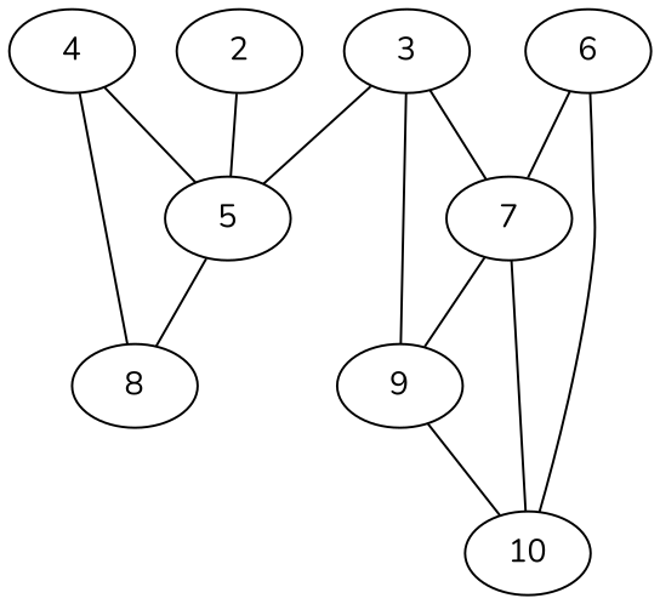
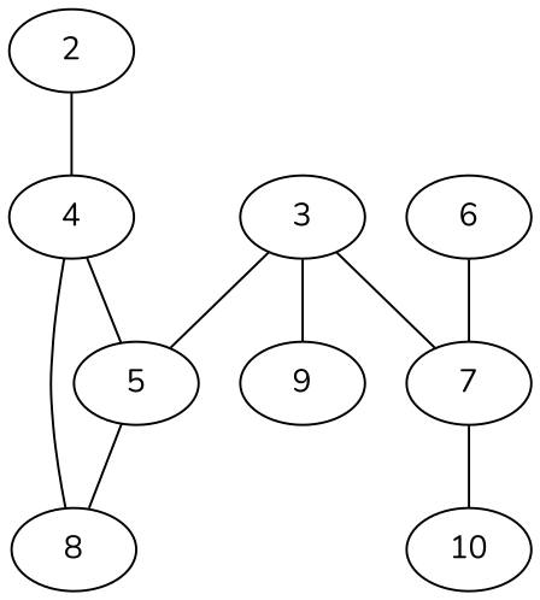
  graph {
    fontname=Nunito
    node [fontname=Nunito]
    edge [fontname=Nunito]
    2
    4
    3
    9
    5
    7
    10
    8
    6
-   2 -- 5
+   2 -- 4
    4 -- 5
    4 -- 8
    3 -- 9
    3 -- 5
    3 -- 7
-   9 -- 10
    5 -- 8
-   7 -- 9
    7 -- 10
    6 -- 7
-   6 -- 10
  }
